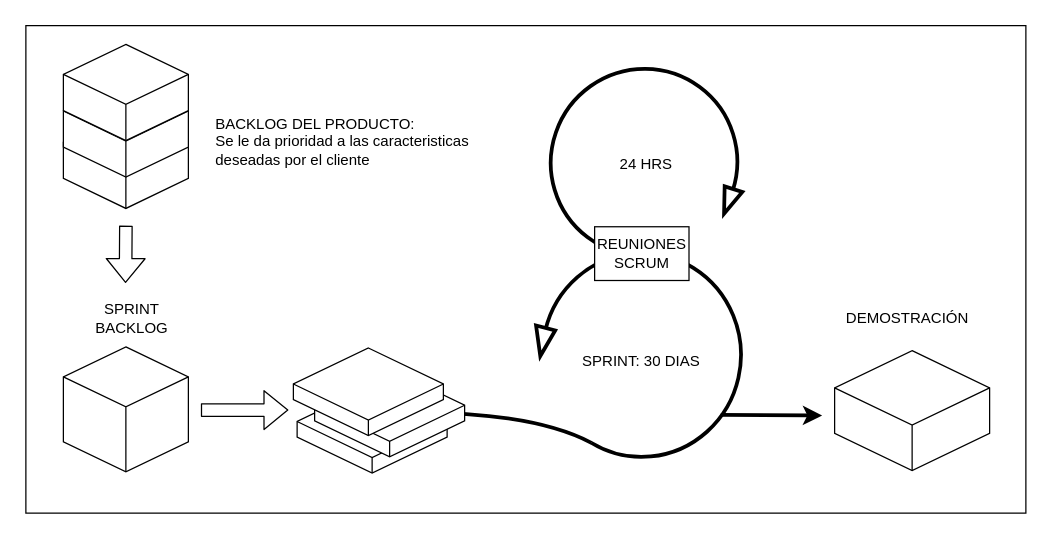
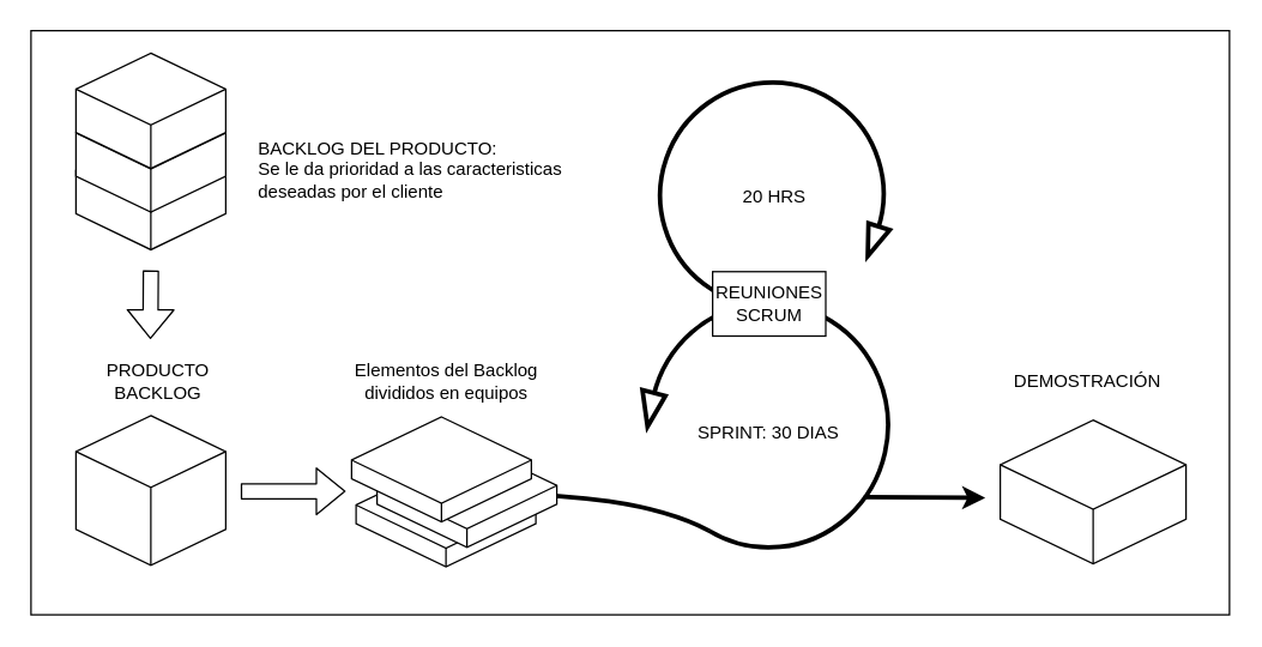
  <mxCell id="0" />
  <mxCell id="1" parent="0" />
  <mxCell id="2" value="" style="rounded=0;whiteSpace=wrap;html=1;strokeWidth=1;fillColor=none;" parent="1" vertex="1"><mxGeometry x="20" y="20" width="800" height="390" as="geometry" /></mxCell>
  <mxCell id="3" value="" style="verticalLabelPosition=bottom;html=1;verticalAlign=top;strokeWidth=3;shape=mxgraph.lean_mapping.physical_pull;pointerEvents=1;flipH=0;flipV=1;rotation=32;" parent="1" vertex="1"><mxGeometry x="439.11" y="54.98" width="154.24" height="151.28" as="geometry" /></mxCell>
  <mxCell id="4" value="" style="verticalLabelPosition=bottom;html=1;verticalAlign=top;strokeWidth=3;shape=mxgraph.lean_mapping.physical_pull;pointerEvents=1;rotation=-180;" parent="1" vertex="1"><mxGeometry x="428.16" y="201.253" width="164.545" height="164.547" as="geometry" /></mxCell>
  <mxCell id="5" value="" style="curved=1;endArrow=none;html=1;strokeWidth=3;exitX=0.731;exitY=0.073;exitDx=0;exitDy=0;exitPerimeter=0;endFill=0;" parent="1" source="4" edge="1"><mxGeometry width="50" height="50" relative="1" as="geometry"><mxPoint x="461.069" y="339.472" as="sourcePoint" /><mxPoint x="332.724" y="329.6" as="targetPoint" /><Array as="points"><mxPoint x="426.514" y="329.6" /></Array></mxGeometry></mxCell>
  <mxCell id="6" value="" style="endArrow=classic;html=1;strokeWidth=3;exitX=0.102;exitY=0.209;exitDx=0;exitDy=0;exitPerimeter=0;" parent="1" source="4" edge="1"><mxGeometry width="50" height="50" relative="1" as="geometry"><mxPoint x="612.45" y="347.7" as="sourcePoint" /><mxPoint x="657" y="331.9" as="targetPoint" /></mxGeometry></mxCell>
- <mxCell id="7" value="24 HRS" style="text;html=1;strokeColor=none;fillColor=none;align=center;verticalAlign=middle;whiteSpace=wrap;rounded=0;strokeWidth=3;" parent="1" vertex="1"><mxGeometry x="466.866" y="105.934" width="98.727" height="49.364" as="geometry" /></mxCell>
+ <mxCell id="7" value="20 HRS" style="text;html=1;strokeColor=none;fillColor=none;align=center;verticalAlign=middle;whiteSpace=wrap;rounded=0;strokeWidth=3;" parent="1" vertex="1"><mxGeometry x="466.866" y="105.934" width="98.727" height="49.364" as="geometry" /></mxCell>
  <mxCell id="8" value="REUNIONES SCRUM" style="rounded=0;whiteSpace=wrap;html=1;strokeWidth=1;" parent="1" vertex="1"><mxGeometry x="475" y="180.9" width="75.5" height="43" as="geometry" /></mxCell>
  <mxCell id="9" value="" style="html=1;whiteSpace=wrap;shape=isoCube2;backgroundOutline=1;isoAngle=15;strokeWidth=1;" parent="1" vertex="1"><mxGeometry x="667" y="280" width="124" height="95.9" as="geometry" /></mxCell>
  <mxCell id="10" value="" style="html=1;whiteSpace=wrap;shape=isoCube2;backgroundOutline=1;isoAngle=15;strokeWidth=1;" parent="1" vertex="1"><mxGeometry x="50" y="277" width="100" height="100" as="geometry" /></mxCell>
  <mxCell id="11" value="" style="shape=flexArrow;endArrow=classic;html=1;strokeWidth=1;" parent="1" edge="1"><mxGeometry width="50" height="50" relative="1" as="geometry"><mxPoint x="160" y="327.58" as="sourcePoint" /><mxPoint x="230" y="327.58" as="targetPoint" /></mxGeometry></mxCell>
  <mxCell id="12" value="" style="shape=flexArrow;endArrow=classic;html=1;strokeWidth=1;" parent="1" edge="1"><mxGeometry width="50" height="50" relative="1" as="geometry"><mxPoint x="100" y="180" as="sourcePoint" /><mxPoint x="99.73" y="225.9" as="targetPoint" /></mxGeometry></mxCell>
  <mxCell id="13" value="BACKLOG DEL PRODUCTO:&lt;br&gt;Se le da prioridad a las caracteristicas deseadas por el cliente" style="rounded=0;whiteSpace=wrap;html=1;strokeWidth=1;fillColor=none;strokeColor=none;align=left;" parent="1" vertex="1"><mxGeometry x="170" y="91.25" width="209" height="43" as="geometry" /></mxCell>
- <mxCell id="14" value="SPRINT BACKLOG" style="rounded=0;whiteSpace=wrap;html=1;strokeWidth=1;fillColor=none;strokeColor=none;align=center;" parent="1" vertex="1"><mxGeometry x="60" y="232.9" width="90" height="43" as="geometry" /></mxCell>
+ <mxCell id="14" value="PRODUCTO BACKLOG" style="rounded=0;whiteSpace=wrap;html=1;strokeWidth=1;fillColor=none;strokeColor=none;align=center;" parent="1" vertex="1"><mxGeometry x="60" y="232.9" width="90" height="43" as="geometry" /></mxCell>
+ <mxCell id="15" value="Elementos del Backlog divididos en equipos" style="rounded=0;whiteSpace=wrap;html=1;strokeWidth=1;fillColor=none;strokeColor=none;align=center;" parent="1" vertex="1"><mxGeometry x="231.5" y="232.9" width="131" height="43" as="geometry" /></mxCell>
  <mxCell id="16" value="DEMOSTRACIÓN" style="rounded=0;whiteSpace=wrap;html=1;strokeWidth=1;fillColor=none;strokeColor=none;align=center;" parent="1" vertex="1"><mxGeometry x="660" y="232.9" width="131" height="43" as="geometry" /></mxCell>
  <mxCell id="17" value="SPRINT: 30 DIAS" style="rounded=0;whiteSpace=wrap;html=1;strokeWidth=1;fillColor=none;strokeColor=none;align=center;" parent="1" vertex="1"><mxGeometry x="447.25" y="267" width="131" height="43" as="geometry" /></mxCell>
  <mxCell id="18" value="" style="group" vertex="1" connectable="0" parent="1"><mxGeometry x="234" y="277.9" width="137" height="100" as="geometry" /></mxCell>
  <mxCell id="19" value="" style="html=1;whiteSpace=wrap;shape=isoCube2;backgroundOutline=1;isoAngle=15;strokeWidth=1;" parent="18" vertex="1"><mxGeometry x="3" y="30" width="120" height="70" as="geometry" /></mxCell>
  <mxCell id="20" value="" style="html=1;whiteSpace=wrap;shape=isoCube2;backgroundOutline=1;isoAngle=15;strokeWidth=1;" parent="18" vertex="1"><mxGeometry x="17" y="17" width="120" height="70" as="geometry" /></mxCell>
  <mxCell id="21" value="" style="html=1;whiteSpace=wrap;shape=isoCube2;backgroundOutline=1;isoAngle=15;strokeWidth=1;" parent="18" vertex="1"><mxGeometry width="120" height="70" as="geometry" /></mxCell>
  <mxCell id="22" value="" style="group" vertex="1" connectable="0" parent="1"><mxGeometry x="50" y="35" width="100" height="131.25" as="geometry" /></mxCell>
  <mxCell id="23" value="" style="html=1;whiteSpace=wrap;shape=isoCube2;backgroundOutline=1;isoAngle=15;strokeWidth=1;" parent="22" vertex="1"><mxGeometry y="54.25" width="100" height="77" as="geometry" /></mxCell>
  <mxCell id="24" value="" style="html=1;whiteSpace=wrap;shape=isoCube2;backgroundOutline=1;isoAngle=15;strokeWidth=1;" parent="22" vertex="1"><mxGeometry y="29.23" width="100" height="77" as="geometry" /></mxCell>
  <mxCell id="25" value="" style="html=1;whiteSpace=wrap;shape=isoCube2;backgroundOutline=1;isoAngle=15;strokeWidth=1;" vertex="1" parent="22"><mxGeometry width="100" height="77" as="geometry" /></mxCell>
